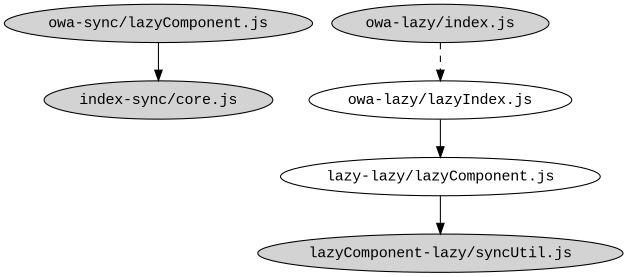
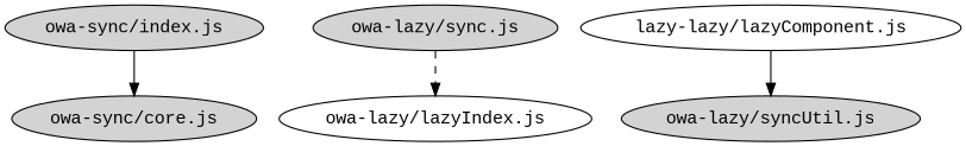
  digraph {
    fontname="Liberation Mono"
    node [fillcolor=lightgrey fontname="Liberation Mono" style=filled]
    edge [fontname="Liberation Mono" fontsize=8]
-   n1 [label="owa-sync/lazyComponent.js"]
-   n2 [label="index-sync/core.js"]
-   n3 [label="owa-lazy/index.js"]
+   n1 [label="owa-sync/index.js"]
+   n2 [label="owa-sync/core.js"]
+   n3 [label="owa-lazy/sync.js"]
    n4 [label="owa-lazy/lazyIndex.js" fillcolor="" style=""]
    n5 [label="lazy-lazy/lazyComponent.js" fillcolor="" style=""]
-   n6 [label="lazyComponent-lazy/syncUtil.js"]
+   n6 [label="owa-lazy/syncUtil.js"]
    subgraph cluster_1 {
      bgcolor=lightgrey
      label=boot
    }
    subgraph cluster_2 {
      bgcolor=lightblue
      label=async
    }
    n1 -> n2
    n3 -> n4 [style=dashed]
-   n4 -> n5
    n5 -> n6
  }
